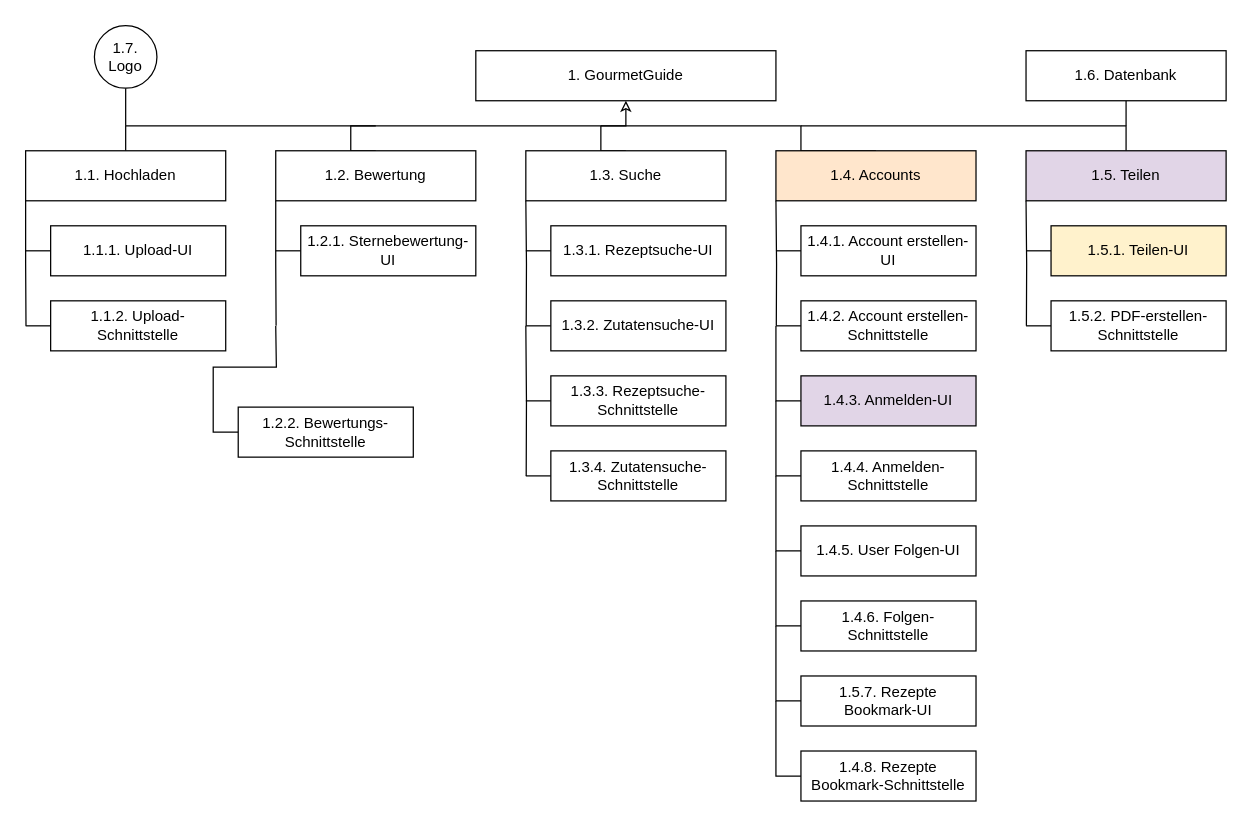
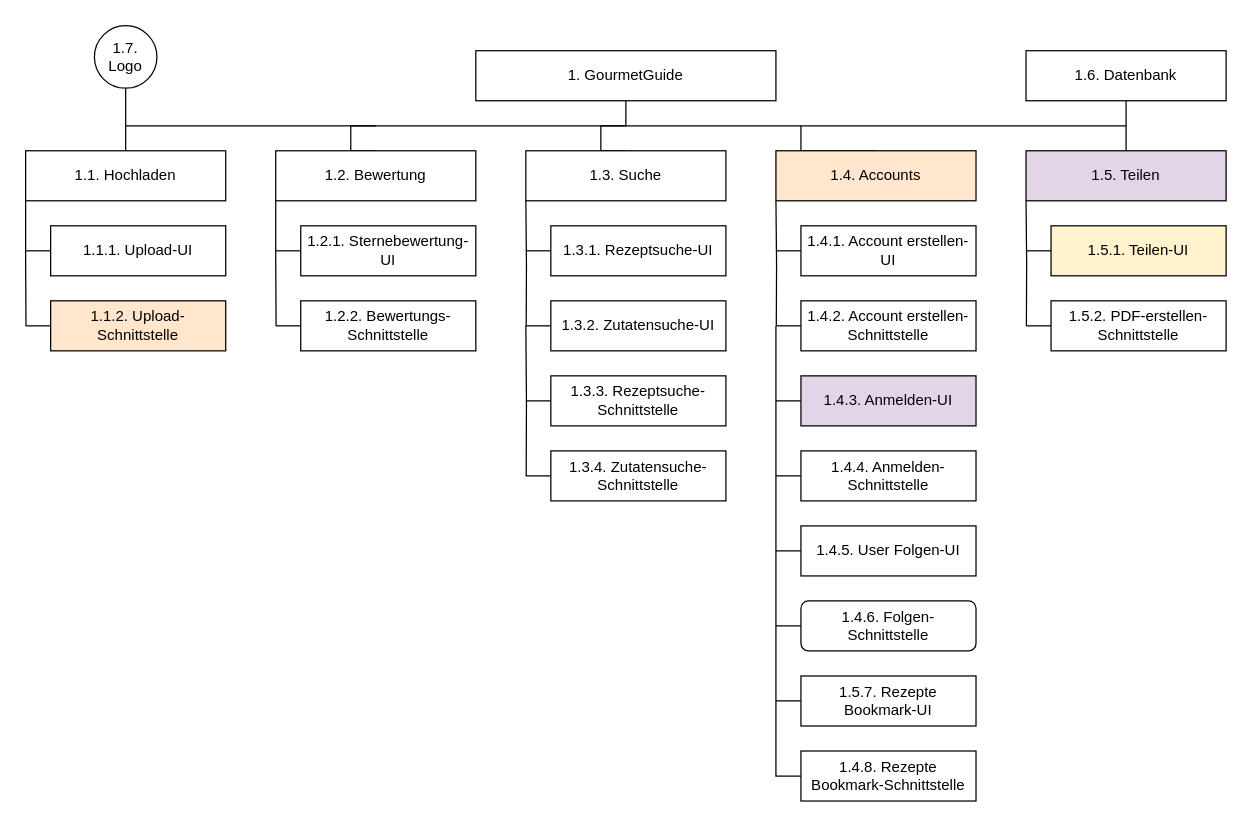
  <mxCell id="0" />
  <mxCell id="1" parent="0" />
  <mxCell id="2" value="1. GourmetGuide" style="rounded=0;whiteSpace=wrap;html=1;" parent="1" vertex="1"><mxGeometry x="380" y="40" width="240" height="40" as="geometry" /></mxCell>
- <mxCell id="3" style="edgeStyle=orthogonalEdgeStyle;rounded=0;orthogonalLoop=1;jettySize=auto;html=1;exitX=0.5;exitY=0;exitDx=0;exitDy=0;endArrow=classic;endFill=0;entryX=0.5;entryY=1;entryDx=0;entryDy=0;" parent="1" source="5" target="2" edge="1"><mxGeometry relative="1" as="geometry"><mxPoint x="280" y="100" as="targetPoint" /><Array as="points"><mxPoint x="100" y="100" /><mxPoint x="500" y="100" /></Array></mxGeometry></mxCell>
+ <mxCell id="3" style="edgeStyle=orthogonalEdgeStyle;rounded=0;orthogonalLoop=1;jettySize=auto;html=1;exitX=0.5;exitY=0;exitDx=0;exitDy=0;endArrow=none;endFill=0;entryX=0.5;entryY=1;entryDx=0;entryDy=0;" parent="1" source="5" target="2" edge="1"><mxGeometry relative="1" as="geometry"><mxPoint x="280" y="100" as="targetPoint" /><Array as="points"><mxPoint x="100" y="100" /><mxPoint x="500" y="100" /></Array></mxGeometry></mxCell>
  <mxCell id="4" style="edgeStyle=orthogonalEdgeStyle;rounded=0;orthogonalLoop=1;jettySize=auto;html=1;exitX=0;exitY=1;exitDx=0;exitDy=0;endArrow=none;endFill=0;" parent="1" source="5" edge="1"><mxGeometry relative="1" as="geometry"><mxPoint x="20.286" y="260" as="targetPoint" /></mxGeometry></mxCell>
  <mxCell id="5" value="1.1. Hochladen" style="rounded=0;whiteSpace=wrap;html=1;" parent="1" vertex="1"><mxGeometry x="20" y="120" width="160" height="40" as="geometry" /></mxCell>
  <mxCell id="6" style="edgeStyle=orthogonalEdgeStyle;rounded=0;orthogonalLoop=1;jettySize=auto;html=1;exitX=0.5;exitY=0;exitDx=0;exitDy=0;endArrow=none;endFill=0;" parent="1" source="8" edge="1"><mxGeometry relative="1" as="geometry"><mxPoint x="300" y="100" as="targetPoint" /><Array as="points"><mxPoint x="280" y="100" /></Array></mxGeometry></mxCell>
  <mxCell id="7" style="edgeStyle=orthogonalEdgeStyle;rounded=0;orthogonalLoop=1;jettySize=auto;html=1;exitX=0;exitY=1;exitDx=0;exitDy=0;endArrow=none;endFill=0;" parent="1" source="8" edge="1"><mxGeometry relative="1" as="geometry"><mxPoint x="220.286" y="260" as="targetPoint" /></mxGeometry></mxCell>
  <mxCell id="8" value="1.2. Bewertung" style="rounded=0;whiteSpace=wrap;html=1;" parent="1" vertex="1"><mxGeometry x="220" y="120" width="160" height="40" as="geometry" /></mxCell>
  <mxCell id="9" style="edgeStyle=orthogonalEdgeStyle;rounded=0;orthogonalLoop=1;jettySize=auto;html=1;exitX=0.5;exitY=0;exitDx=0;exitDy=0;endArrow=none;endFill=0;" parent="1" source="10" edge="1"><mxGeometry relative="1" as="geometry"><mxPoint x="480" y="100" as="targetPoint" /></mxGeometry></mxCell>
  <mxCell id="10" value="1.3. Suche" style="rounded=0;whiteSpace=wrap;html=1;" parent="1" vertex="1"><mxGeometry x="420" y="120" width="160" height="40" as="geometry" /></mxCell>
  <mxCell id="11" style="edgeStyle=orthogonalEdgeStyle;rounded=0;orthogonalLoop=1;jettySize=auto;html=1;exitX=0.5;exitY=0;exitDx=0;exitDy=0;endArrow=none;endFill=0;" parent="1" source="12" edge="1"><mxGeometry relative="1" as="geometry"><mxPoint x="480" y="100" as="targetPoint" /><Array as="points"><mxPoint x="640" y="100" /></Array></mxGeometry></mxCell>
  <mxCell id="12" value="1.4. Accounts" style="rounded=0;whiteSpace=wrap;html=1;fillColor=#ffe6cc;" parent="1" vertex="1"><mxGeometry x="620" y="120" width="160" height="40" as="geometry" /></mxCell>
  <mxCell id="13" style="rounded=0;orthogonalLoop=1;jettySize=auto;html=1;exitX=0.5;exitY=0;exitDx=0;exitDy=0;endArrow=none;endFill=0;" parent="1" source="14" edge="1"><mxGeometry relative="1" as="geometry"><mxPoint x="640" y="100" as="targetPoint" /><Array as="points"><mxPoint x="900" y="100" /></Array></mxGeometry></mxCell>
  <mxCell id="14" value="1.5. Teilen" style="rounded=0;whiteSpace=wrap;html=1;fillColor=#e1d5e7;" parent="1" vertex="1"><mxGeometry x="820" y="120" width="160" height="40" as="geometry" /></mxCell>
  <mxCell id="15" style="edgeStyle=orthogonalEdgeStyle;rounded=0;orthogonalLoop=1;jettySize=auto;html=1;exitX=0;exitY=0.5;exitDx=0;exitDy=0;endArrow=none;endFill=0;" parent="1" source="16" edge="1"><mxGeometry relative="1" as="geometry"><mxPoint x="20" y="200.143" as="targetPoint" /></mxGeometry></mxCell>
  <mxCell id="16" value="1.1.1. Upload-UI" style="rounded=0;whiteSpace=wrap;html=1;" parent="1" vertex="1"><mxGeometry x="40" y="180" width="140" height="40" as="geometry" /></mxCell>
  <mxCell id="17" style="edgeStyle=orthogonalEdgeStyle;rounded=0;orthogonalLoop=1;jettySize=auto;html=1;exitX=0;exitY=0.5;exitDx=0;exitDy=0;endArrow=none;endFill=0;" parent="1" source="18" edge="1"><mxGeometry relative="1" as="geometry"><mxPoint x="20" y="260.143" as="targetPoint" /></mxGeometry></mxCell>
- <mxCell id="18" value="1.1.2. Upload-Schnittstelle" style="rounded=0;whiteSpace=wrap;html=1;" parent="1" vertex="1"><mxGeometry x="40" y="240" width="140" height="40" as="geometry" /></mxCell>
+ <mxCell id="18" value="1.1.2. Upload-Schnittstelle" style="rounded=0;whiteSpace=wrap;html=1;fillColor=#ffe6cc;" parent="1" vertex="1"><mxGeometry x="40" y="240" width="140" height="40" as="geometry" /></mxCell>
  <mxCell id="19" style="edgeStyle=orthogonalEdgeStyle;rounded=0;orthogonalLoop=1;jettySize=auto;html=1;exitX=0.5;exitY=1;exitDx=0;exitDy=0;endArrow=none;endFill=0;" parent="1" source="20" edge="1"><mxGeometry relative="1" as="geometry"><mxPoint x="100" y="100" as="targetPoint" /><Array as="points"><mxPoint x="100" y="90" /><mxPoint x="100" y="90" /></Array></mxGeometry></mxCell>
  <mxCell id="20" value="1.7. Logo" style="ellipse;whiteSpace=wrap;html=1;aspect=fixed;" parent="1" vertex="1"><mxGeometry x="75" y="20" width="50" height="50" as="geometry" /></mxCell>
  <mxCell id="21" style="edgeStyle=orthogonalEdgeStyle;rounded=0;orthogonalLoop=1;jettySize=auto;html=1;exitX=0;exitY=0.5;exitDx=0;exitDy=0;endArrow=none;endFill=0;" parent="1" source="22" edge="1"><mxGeometry relative="1" as="geometry"><mxPoint x="220" y="260.143" as="targetPoint" /></mxGeometry></mxCell>
- <mxCell id="22" value="1.2.2. Bewertungs-Schnittstelle" style="rounded=0;whiteSpace=wrap;html=1;" parent="1" vertex="1"><mxGeometry x="190" y="325" width="140" height="40" as="geometry" /></mxCell>
+ <mxCell id="22" value="1.2.2. Bewertungs-Schnittstelle" style="rounded=0;whiteSpace=wrap;html=1;" parent="1" vertex="1"><mxGeometry x="240" y="240" width="140" height="40" as="geometry" /></mxCell>
  <mxCell id="23" style="edgeStyle=orthogonalEdgeStyle;rounded=0;orthogonalLoop=1;jettySize=auto;html=1;exitX=0;exitY=0.5;exitDx=0;exitDy=0;endArrow=none;endFill=0;" parent="1" source="24" edge="1"><mxGeometry relative="1" as="geometry"><mxPoint x="220" y="200.143" as="targetPoint" /></mxGeometry></mxCell>
  <mxCell id="24" value="1.2.1. Sternebewertung-UI" style="rounded=0;whiteSpace=wrap;html=1;" parent="1" vertex="1"><mxGeometry x="240" y="180" width="140" height="40" as="geometry" /></mxCell>
  <mxCell id="25" style="edgeStyle=orthogonalEdgeStyle;rounded=0;orthogonalLoop=1;jettySize=auto;html=1;exitX=0;exitY=1;exitDx=0;exitDy=0;endArrow=none;endFill=0;" parent="1" edge="1"><mxGeometry relative="1" as="geometry"><mxPoint x="420.286" y="260" as="targetPoint" /><mxPoint x="420" y="160" as="sourcePoint" /></mxGeometry></mxCell>
  <mxCell id="26" style="edgeStyle=orthogonalEdgeStyle;rounded=0;orthogonalLoop=1;jettySize=auto;html=1;exitX=0;exitY=0.5;exitDx=0;exitDy=0;endArrow=none;endFill=0;" parent="1" source="27" edge="1"><mxGeometry relative="1" as="geometry"><mxPoint x="420" y="260.143" as="targetPoint" /></mxGeometry></mxCell>
  <mxCell id="27" value="1.3.2. Zutatensuche-UI" style="rounded=0;whiteSpace=wrap;html=1;" parent="1" vertex="1"><mxGeometry x="440" y="240" width="140" height="40" as="geometry" /></mxCell>
  <mxCell id="28" style="edgeStyle=orthogonalEdgeStyle;rounded=0;orthogonalLoop=1;jettySize=auto;html=1;exitX=0;exitY=0.5;exitDx=0;exitDy=0;endArrow=none;endFill=0;" parent="1" source="29" edge="1"><mxGeometry relative="1" as="geometry"><mxPoint x="420" y="200.143" as="targetPoint" /></mxGeometry></mxCell>
  <mxCell id="29" value="1.3.1. Rezeptsuche-UI" style="rounded=0;whiteSpace=wrap;html=1;" parent="1" vertex="1"><mxGeometry x="440" y="180" width="140" height="40" as="geometry" /></mxCell>
  <mxCell id="30" style="edgeStyle=orthogonalEdgeStyle;rounded=0;orthogonalLoop=1;jettySize=auto;html=1;exitX=0;exitY=1;exitDx=0;exitDy=0;endArrow=none;endFill=0;" parent="1" edge="1"><mxGeometry relative="1" as="geometry"><mxPoint x="620.286" y="260" as="targetPoint" /><mxPoint x="620" y="160" as="sourcePoint" /></mxGeometry></mxCell>
  <mxCell id="31" style="edgeStyle=orthogonalEdgeStyle;rounded=0;orthogonalLoop=1;jettySize=auto;html=1;exitX=0;exitY=0.5;exitDx=0;exitDy=0;endArrow=none;endFill=0;" parent="1" source="32" edge="1"><mxGeometry relative="1" as="geometry"><mxPoint x="620" y="260.143" as="targetPoint" /></mxGeometry></mxCell>
  <mxCell id="32" value="1.4.3. Anmelden-UI" style="rounded=0;whiteSpace=wrap;html=1;fillColor=#e1d5e7;" parent="1" vertex="1"><mxGeometry x="640" y="300" width="140" height="40" as="geometry" /></mxCell>
  <mxCell id="33" style="edgeStyle=orthogonalEdgeStyle;rounded=0;orthogonalLoop=1;jettySize=auto;html=1;exitX=0;exitY=0.5;exitDx=0;exitDy=0;endArrow=none;endFill=0;" parent="1" source="34" edge="1"><mxGeometry relative="1" as="geometry"><mxPoint x="620" y="200.143" as="targetPoint" /></mxGeometry></mxCell>
  <mxCell id="34" value="1.4.1. Account erstellen-UI" style="rounded=0;whiteSpace=wrap;html=1;" parent="1" vertex="1"><mxGeometry x="640" y="180" width="140" height="40" as="geometry" /></mxCell>
  <mxCell id="35" style="edgeStyle=orthogonalEdgeStyle;rounded=0;orthogonalLoop=1;jettySize=auto;html=1;exitX=0;exitY=0.5;exitDx=0;exitDy=0;endArrow=none;endFill=0;" parent="1" source="36" edge="1"><mxGeometry relative="1" as="geometry"><mxPoint x="620" y="260.143" as="targetPoint" /></mxGeometry></mxCell>
  <mxCell id="36" value="1.4.2. Account erstellen-Schnittstelle" style="rounded=0;whiteSpace=wrap;html=1;" parent="1" vertex="1"><mxGeometry x="640" y="240" width="140" height="40" as="geometry" /></mxCell>
  <mxCell id="37" style="edgeStyle=orthogonalEdgeStyle;rounded=0;orthogonalLoop=1;jettySize=auto;html=1;exitX=0;exitY=0.5;exitDx=0;exitDy=0;endArrow=none;endFill=0;" parent="1" source="38" edge="1"><mxGeometry relative="1" as="geometry"><mxPoint x="620" y="320" as="targetPoint" /></mxGeometry></mxCell>
  <mxCell id="38" value="1.4.4. Anmelden-Schnittstelle" style="rounded=0;whiteSpace=wrap;html=1;" parent="1" vertex="1"><mxGeometry x="640" y="360" width="140" height="40" as="geometry" /></mxCell>
  <mxCell id="39" style="edgeStyle=orthogonalEdgeStyle;rounded=0;orthogonalLoop=1;jettySize=auto;html=1;exitX=0;exitY=1;exitDx=0;exitDy=0;endArrow=none;endFill=0;" parent="1" edge="1"><mxGeometry relative="1" as="geometry"><mxPoint x="820.286" y="260" as="targetPoint" /><mxPoint x="820" y="160" as="sourcePoint" /></mxGeometry></mxCell>
  <mxCell id="40" style="edgeStyle=orthogonalEdgeStyle;rounded=0;orthogonalLoop=1;jettySize=auto;html=1;exitX=0;exitY=0.5;exitDx=0;exitDy=0;endArrow=none;endFill=0;" parent="1" source="41" edge="1"><mxGeometry relative="1" as="geometry"><mxPoint x="820" y="200.143" as="targetPoint" /></mxGeometry></mxCell>
  <mxCell id="41" value="1.5.1. Teilen-UI" style="rounded=0;whiteSpace=wrap;html=1;fillColor=#fff2cc;" parent="1" vertex="1"><mxGeometry x="840" y="180" width="140" height="40" as="geometry" /></mxCell>
  <mxCell id="42" style="edgeStyle=orthogonalEdgeStyle;rounded=0;orthogonalLoop=1;jettySize=auto;html=1;exitX=0;exitY=0.5;exitDx=0;exitDy=0;endArrow=none;endFill=0;" parent="1" source="43" edge="1"><mxGeometry relative="1" as="geometry"><mxPoint x="820" y="260.143" as="targetPoint" /></mxGeometry></mxCell>
  <mxCell id="43" value="1.5.2. PDF-erstellen-Schnittstelle" style="rounded=0;whiteSpace=wrap;html=1;" parent="1" vertex="1"><mxGeometry x="840" y="240" width="140" height="40" as="geometry" /></mxCell>
  <mxCell id="44" style="edgeStyle=orthogonalEdgeStyle;rounded=0;orthogonalLoop=1;jettySize=auto;html=1;exitX=0;exitY=0.5;exitDx=0;exitDy=0;endArrow=none;endFill=0;" parent="1" source="45" edge="1"><mxGeometry relative="1" as="geometry"><mxPoint x="620" y="380" as="targetPoint" /></mxGeometry></mxCell>
  <mxCell id="45" value="1.4.5. User Folgen-UI" style="rounded=0;whiteSpace=wrap;html=1;" parent="1" vertex="1"><mxGeometry x="640" y="420" width="140" height="40" as="geometry" /></mxCell>
  <mxCell id="46" style="edgeStyle=orthogonalEdgeStyle;rounded=0;orthogonalLoop=1;jettySize=auto;html=1;exitX=0;exitY=0.5;exitDx=0;exitDy=0;endArrow=none;endFill=0;" parent="1" source="47" edge="1"><mxGeometry relative="1" as="geometry"><mxPoint x="620" y="440" as="targetPoint" /></mxGeometry></mxCell>
- <mxCell id="47" value="1.4.6. Folgen- Schnittstelle" style="rounded=0;whiteSpace=wrap;html=1;" parent="1" vertex="1"><mxGeometry x="640" y="480" width="140" height="40" as="geometry" /></mxCell>
+ <mxCell id="47" value="1.4.6. Folgen- Schnittstelle" style="whiteSpace=wrap;html=1;rounded=1;" parent="1" vertex="1"><mxGeometry x="640" y="480" width="140" height="40" as="geometry" /></mxCell>
  <mxCell id="48" style="edgeStyle=orthogonalEdgeStyle;rounded=0;orthogonalLoop=1;jettySize=auto;html=1;exitX=0;exitY=0.5;exitDx=0;exitDy=0;endArrow=none;endFill=0;" parent="1" source="49" edge="1"><mxGeometry relative="1" as="geometry"><mxPoint x="620" y="500" as="targetPoint" /></mxGeometry></mxCell>
  <mxCell id="49" value="1.5.7. Rezepte Bookmark-UI" style="rounded=0;whiteSpace=wrap;html=1;" parent="1" vertex="1"><mxGeometry x="640" y="540" width="140" height="40" as="geometry" /></mxCell>
  <mxCell id="50" style="edgeStyle=orthogonalEdgeStyle;rounded=0;orthogonalLoop=1;jettySize=auto;html=1;exitX=0;exitY=0.5;exitDx=0;exitDy=0;endArrow=none;endFill=0;" parent="1" source="51" edge="1"><mxGeometry relative="1" as="geometry"><mxPoint x="620" y="560" as="targetPoint" /></mxGeometry></mxCell>
  <mxCell id="51" value="1.4.8. Rezepte Bookmark-Schnittstelle" style="rounded=0;whiteSpace=wrap;html=1;" parent="1" vertex="1"><mxGeometry x="640" y="600" width="140" height="40" as="geometry" /></mxCell>
  <mxCell id="52" style="edgeStyle=orthogonalEdgeStyle;rounded=0;orthogonalLoop=1;jettySize=auto;html=1;endArrow=none;endFill=0;" parent="1" edge="1"><mxGeometry relative="1" as="geometry"><mxPoint x="420.286" y="380" as="targetPoint" /><mxPoint x="420" y="260" as="sourcePoint" /></mxGeometry></mxCell>
  <mxCell id="53" style="edgeStyle=orthogonalEdgeStyle;rounded=0;orthogonalLoop=1;jettySize=auto;html=1;exitX=0;exitY=0.5;exitDx=0;exitDy=0;endArrow=none;endFill=0;" parent="1" source="54" edge="1"><mxGeometry relative="1" as="geometry"><mxPoint x="420" y="380.143" as="targetPoint" /></mxGeometry></mxCell>
  <mxCell id="54" value="1.3.4. Zutatensuche-Schnittstelle" style="rounded=0;whiteSpace=wrap;html=1;" parent="1" vertex="1"><mxGeometry x="440" y="360" width="140" height="40" as="geometry" /></mxCell>
  <mxCell id="55" style="edgeStyle=orthogonalEdgeStyle;rounded=0;orthogonalLoop=1;jettySize=auto;html=1;exitX=0;exitY=0.5;exitDx=0;exitDy=0;endArrow=none;endFill=0;" parent="1" source="56" edge="1"><mxGeometry relative="1" as="geometry"><mxPoint x="420" y="320.143" as="targetPoint" /></mxGeometry></mxCell>
  <mxCell id="56" value="1.3.3. Rezeptsuche-Schnittstelle" style="rounded=0;whiteSpace=wrap;html=1;" parent="1" vertex="1"><mxGeometry x="440" y="300" width="140" height="40" as="geometry" /></mxCell>
  <mxCell id="57" style="edgeStyle=orthogonalEdgeStyle;rounded=0;orthogonalLoop=1;jettySize=auto;html=1;exitX=0.5;exitY=1;exitDx=0;exitDy=0;endArrow=none;endFill=0;" parent="1" source="58" edge="1"><mxGeometry relative="1" as="geometry"><mxPoint x="900" y="100" as="targetPoint" /><Array as="points"><mxPoint x="900" y="90" /><mxPoint x="900" y="90" /></Array></mxGeometry></mxCell>
  <mxCell id="58" value="1.6. Datenbank" style="rounded=0;whiteSpace=wrap;html=1;" parent="1" vertex="1"><mxGeometry x="820" y="40" width="160" height="40" as="geometry" /></mxCell>
